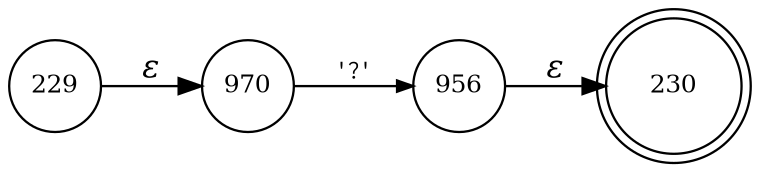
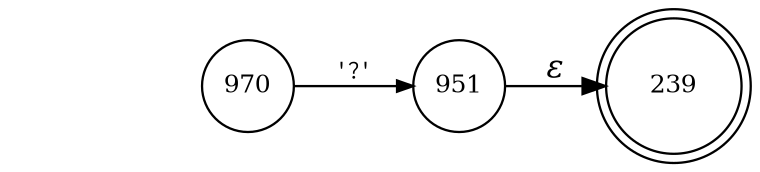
  digraph {
    rankdir=LR
    node [fixedsize=true fontsize=11 shape=circle peripheries=1]
    edge [fontname="Times-Italic"]
-   n1 [label=230 shape=doublecircle width=.6 peripheries=""]
-   n2 [label=229 width=.55]
+   n1 [label=239 shape=doublecircle width=.6 peripheries=""]
    n3 [label=970 width=.55]
-   n4 [label=956 width=.55]
-   n2 -> n3 [label="&epsilon;"]
+   n4 [label=951 width=.55]
    n3 -> n4 [arrowhead=normal arrowsize=.7 fontname=Courier fontsize=11 label="'?'"]
    n4 -> n1 [label="&epsilon;"]
  }
